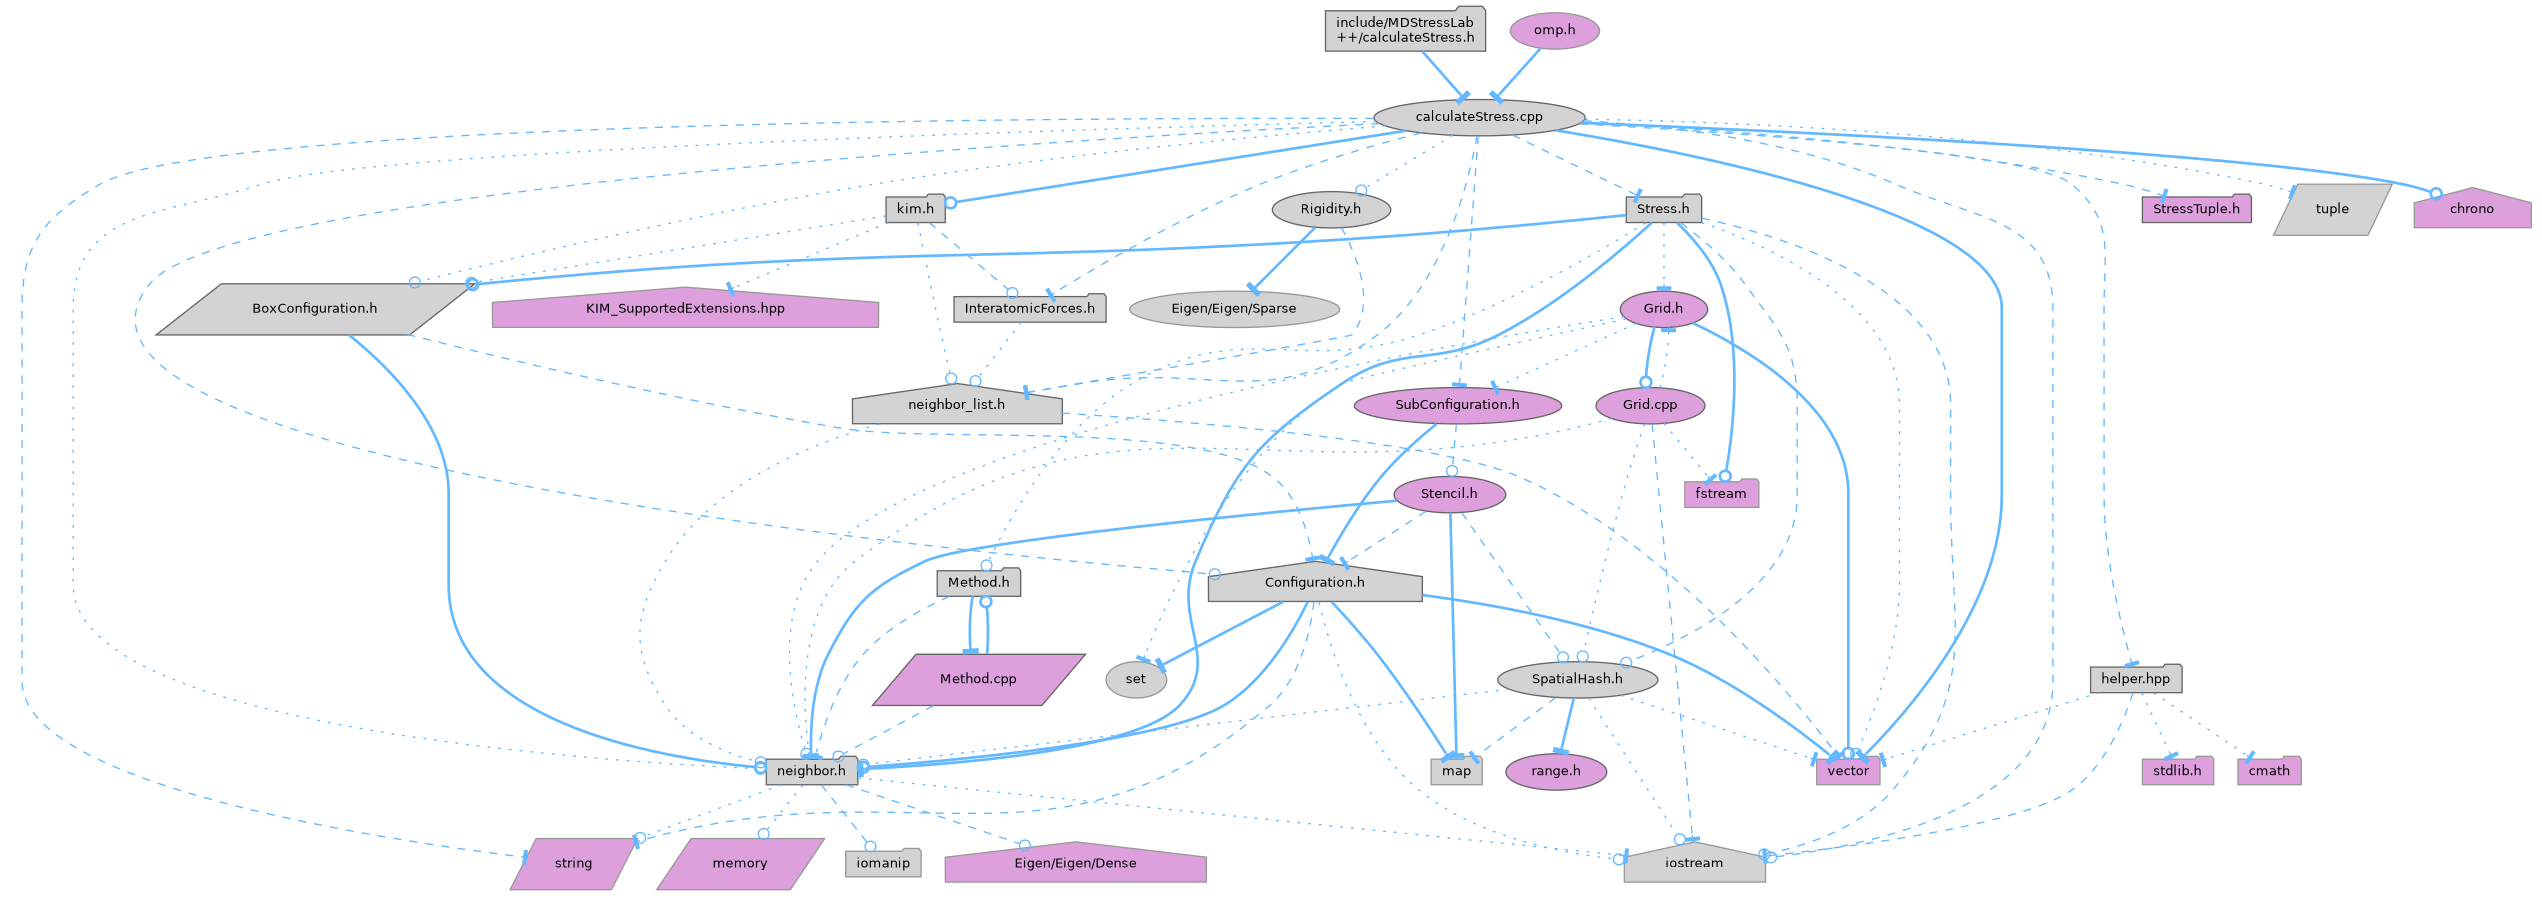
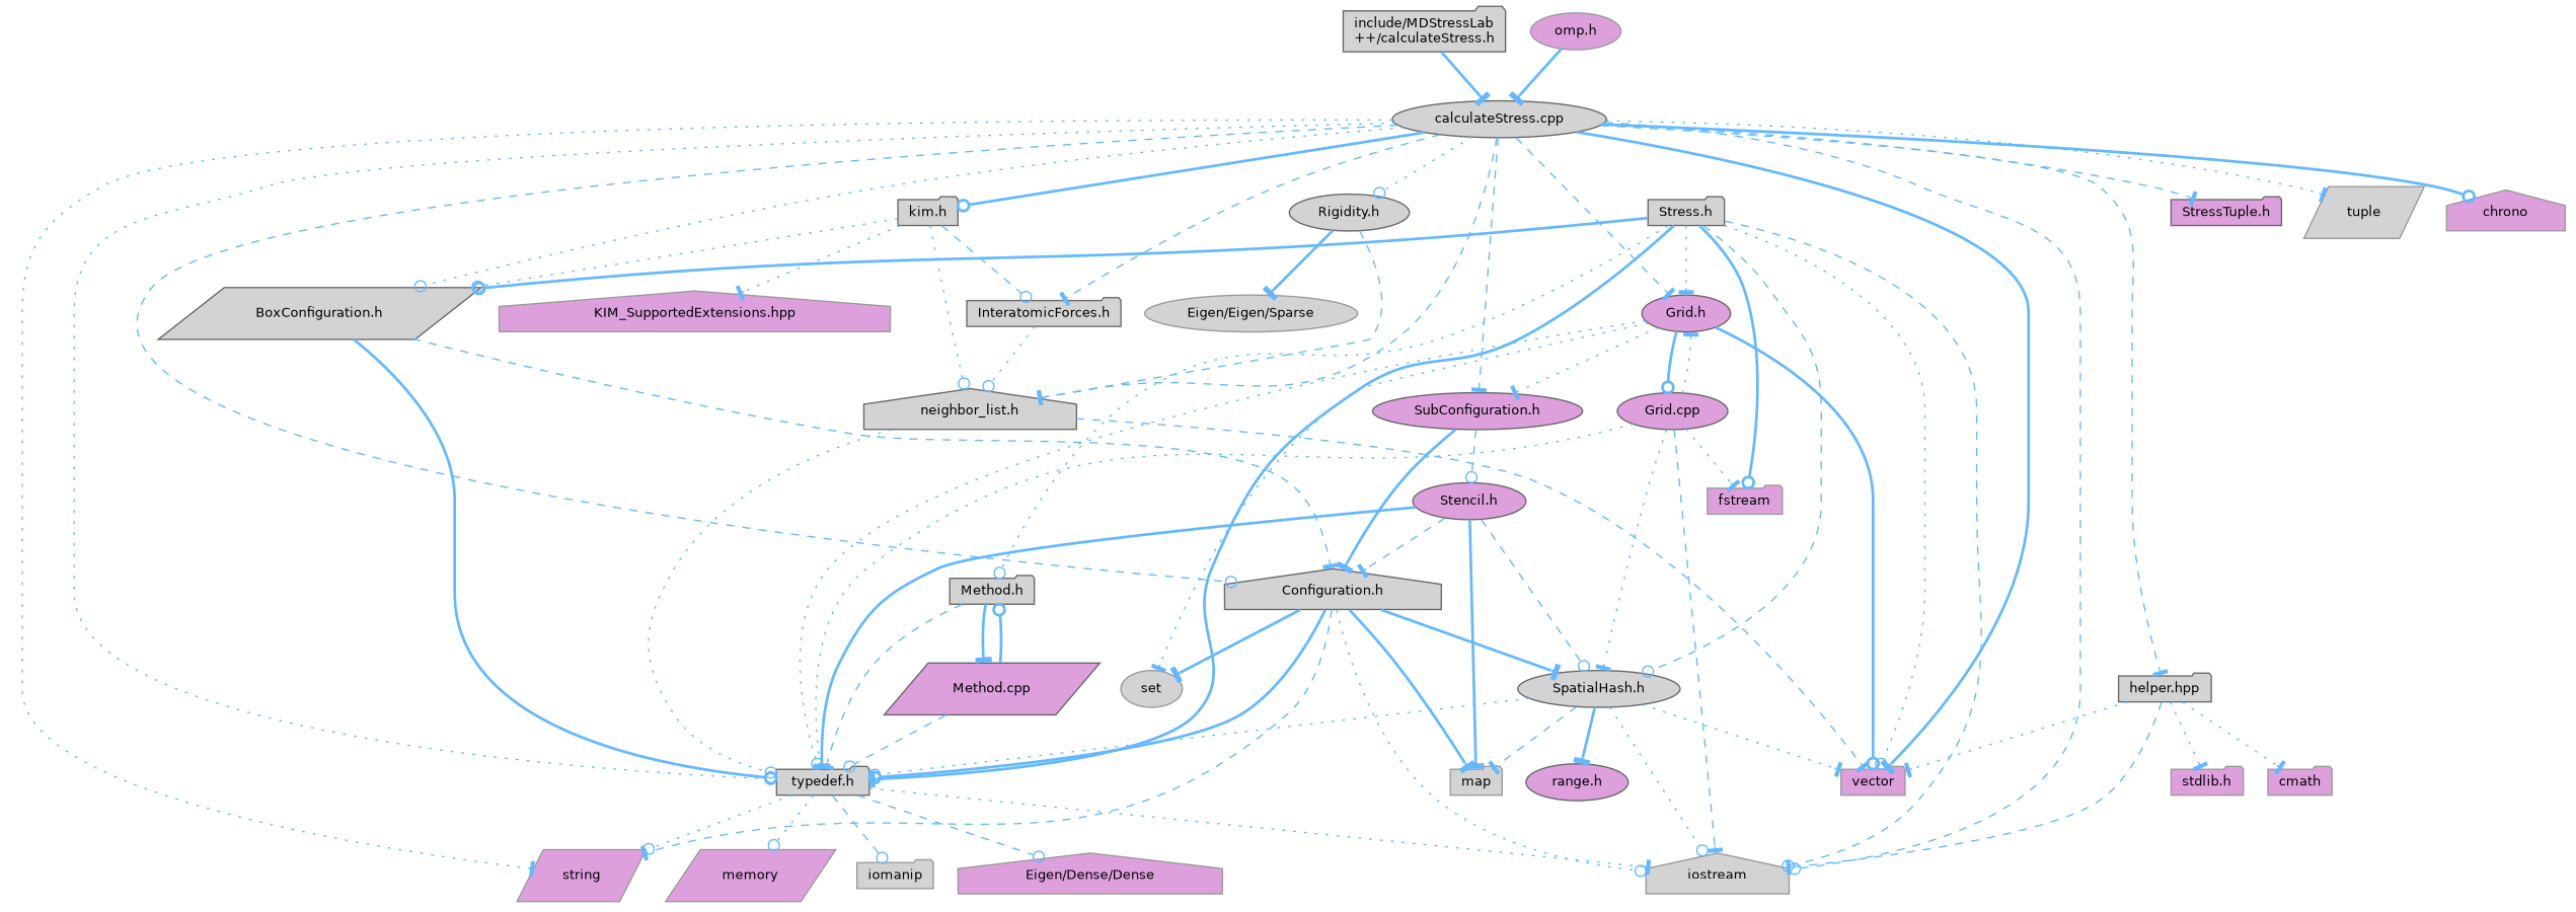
  digraph {
    node [color=grey40 fillcolor=lightgrey fontname=Helvetica fontsize=10 shape=folder style=filled]
    edge [arrowhead=tee color=steelblue1 fontname=Helvetica fontsize=10 labelfontname=Helvetica labelfontsize=10 style=dotted]
    n1 [color=gray40 fontcolor=black height=0.2 label="include/MDStressLab\l++/calculateStress.h" width=0.4]
    n2 [height=0.2 label="calculateStress.cpp" shape=ellipse width=0.4]
    n3 [color=grey60 fillcolor=plum height=0.2 label=string shape=parallelogram width=0.4]
    n4 [color=grey60 height=0.2 label=iostream shape=house width=0.4]
    n5 [color=grey60 fillcolor=plum height=0.2 label=vector width=0.4]
    n6 [height=0.2 label="neighbor_list.h" shape=house width=0.4]
-   n7 [height=0.2 label="neighbor.h" width=0.4]
+   n7 [height=0.2 label="typedef.h" width=0.4]
    n8 [height=0.2 label="InteratomicForces.h" width=0.4]
    n9 [height=0.2 label="kim.h" width=0.4]
    n10 [height=0.2 label="BoxConfiguration.h" shape=parallelogram width=0.4]
    n11 [height=0.2 label="Configuration.h" shape=house width=0.4]
    n12 [fillcolor=plum height=0.2 label="SubConfiguration.h" shape=ellipse width=0.4]
    n13 [height=0.2 label="Stress.h" width=0.4]
    n14 [fillcolor=plum height=0.2 label="StressTuple.h" width=0.4]
    n15 [height=0.2 label="helper.hpp" width=0.4]
    n16 [height=0.2 label="Rigidity.h" shape=ellipse width=0.4]
    n17 [color=grey60 height=0.2 label=tuple shape=parallelogram width=0.4]
    n18 [color=grey60 fillcolor=plum height=0.2 label=chrono shape=house width=0.4]
    n19 [color=grey60 height=0.2 label=iomanip width=0.4]
-   n20 [color=grey60 fillcolor=plum height=0.2 label="Eigen/Eigen/Dense" shape=house width=0.4]
+   n20 [color=grey60 fillcolor=plum height=0.2 label="Eigen/Dense/Dense" shape=house width=0.4]
    n21 [color=grey60 fillcolor=plum height=0.2 label=memory shape=parallelogram width=0.4]
    n22 [color=grey60 fillcolor=plum height=0.2 label="KIM_SupportedExtensions.hpp" shape=house width=0.4]
    n23 [color=grey60 height=0.2 label=set shape=ellipse width=0.4]
    n24 [color=grey60 height=0.2 label=map width=0.4]
    n25 [fillcolor=plum height=0.2 label="Stencil.h" shape=ellipse width=0.4]
    n26 [height=0.2 label="SpatialHash.h" shape=ellipse width=0.4]
    n27 [fillcolor=plum height=0.2 label="Grid.h" shape=ellipse width=0.4]
    n28 [color=grey60 fillcolor=plum height=0.2 label=fstream width=0.4]
    n29 [height=0.2 label="Method.h" width=0.4]
    n30 [color=grey60 fillcolor=plum height=0.2 label=cmath width=0.4]
    n31 [color=grey60 fillcolor=plum height=0.2 label="stdlib.h" width=0.4]
    n32 [color=grey60 height=0.2 label="Eigen/Eigen/Sparse" shape=ellipse width=0.4]
    n33 [color=grey60 fillcolor=plum height=0.2 label="omp.h" shape=ellipse width=0.4]
    n34 [fillcolor=plum height=0.2 label="range.h" shape=ellipse width=0.4]
    n35 [fillcolor=plum height=0.2 label="Grid.cpp" shape=ellipse width=0.4]
    n36 [fillcolor=plum height=0.2 label="Method.cpp" shape=parallelogram width=0.4]
    n1 -> n2 [style=bold]
-   n2 -> n3 [style=dashed]
+   n2 -> n3
    n2 -> n4 [arrowhead=odot style=dashed]
    n2 -> n5 [style=bold]
    n2 -> n6 [style=dashed]
    n2 -> n7 [arrowhead=odot]
    n2 -> n8 [style=dashed]
    n2 -> n9 [arrowhead=odot style=bold]
    n2 -> n10 [arrowhead=odot]
    n2 -> n11 [arrowhead=odot style=dashed]
    n2 -> n12 [style=dashed]
-   n2 -> n13 [style=dashed]
+   n2 -> n27 [style=dashed]
    n2 -> n14 [style=dashed]
    n2 -> n15 [style=dashed]
    n2 -> n16 [arrowhead=odot]
    n2 -> n17
    n2 -> n18 [arrowhead=odot style=bold]
    n6 -> n5 [style=dashed]
    n6 -> n7 [arrowhead=odot]
    n7 -> n3 [arrowhead=odot]
    n7 -> n4
    n7 -> n19 [arrowhead=odot style=dashed]
    n7 -> n20 [arrowhead=odot style=dashed]
    n7 -> n21 [arrowhead=odot]
    n8 -> n6 [arrowhead=odot]
    n9 -> n6 [arrowhead=odot]
    n9 -> n8 [arrowhead=odot style=dashed]
    n9 -> n10 [arrowhead=odot]
    n9 -> n22
    n10 -> n7 [arrowhead=odot style=bold]
    n10 -> n11 [style=dashed]
    n11 -> n3 [style=dashed]
    n11 -> n4 [arrowhead=odot]
-   n11 -> n5 [style=bold]
+   n11 -> n26 [style=bold]
    n11 -> n7 [arrowhead=odot style=bold]
    n11 -> n23 [style=bold]
    n11 -> n24 [style=bold]
    n12 -> n11 [style=bold]
    n12 -> n25 [arrowhead=odot style=dashed]
    n13 -> n4 [arrowhead=odot style=dashed]
    n13 -> n5 [arrowhead=odot]
    n13 -> n7 [style=bold]
    n13 -> n10 [arrowhead=odot style=bold]
    n13 -> n26 [arrowhead=odot style=dashed]
    n13 -> n27
    n13 -> n28 [arrowhead=odot style=bold]
    n13 -> n29 [arrowhead=odot]
    n15 -> n4 [style=dashed]
    n15 -> n5
    n15 -> n30
    n15 -> n31
    n16 -> n6 [style=dashed]
    n16 -> n32 [style=bold]
    n25 -> n7 [style=bold]
    n25 -> n11 [style=dashed]
    n25 -> n24 [style=bold]
    n25 -> n26 [arrowhead=odot style=dashed]
    n26 -> n4 [arrowhead=odot]
    n26 -> n5
    n26 -> n7 [arrowhead=odot]
    n26 -> n24 [style=dashed]
    n26 -> n34 [style=bold]
    n27 -> n5 [arrowhead=odot style=bold]
    n27 -> n7 [arrowhead=odot]
    n27 -> n12
    n27 -> n23
    n27 -> n35 [arrowhead=odot style=bold]
    n29 -> n7 [style=dashed]
    n29 -> n36 [style=bold]
    n33 -> n2 [style=bold]
    n35 -> n4 [style=dashed]
    n35 -> n7
-   n35 -> n26 [arrowhead=odot]
+   n35 -> n26
    n35 -> n27
    n35 -> n28
    n36 -> n7 [arrowhead=odot style=dashed]
    n36 -> n29 [arrowhead=odot style=bold]
  }
